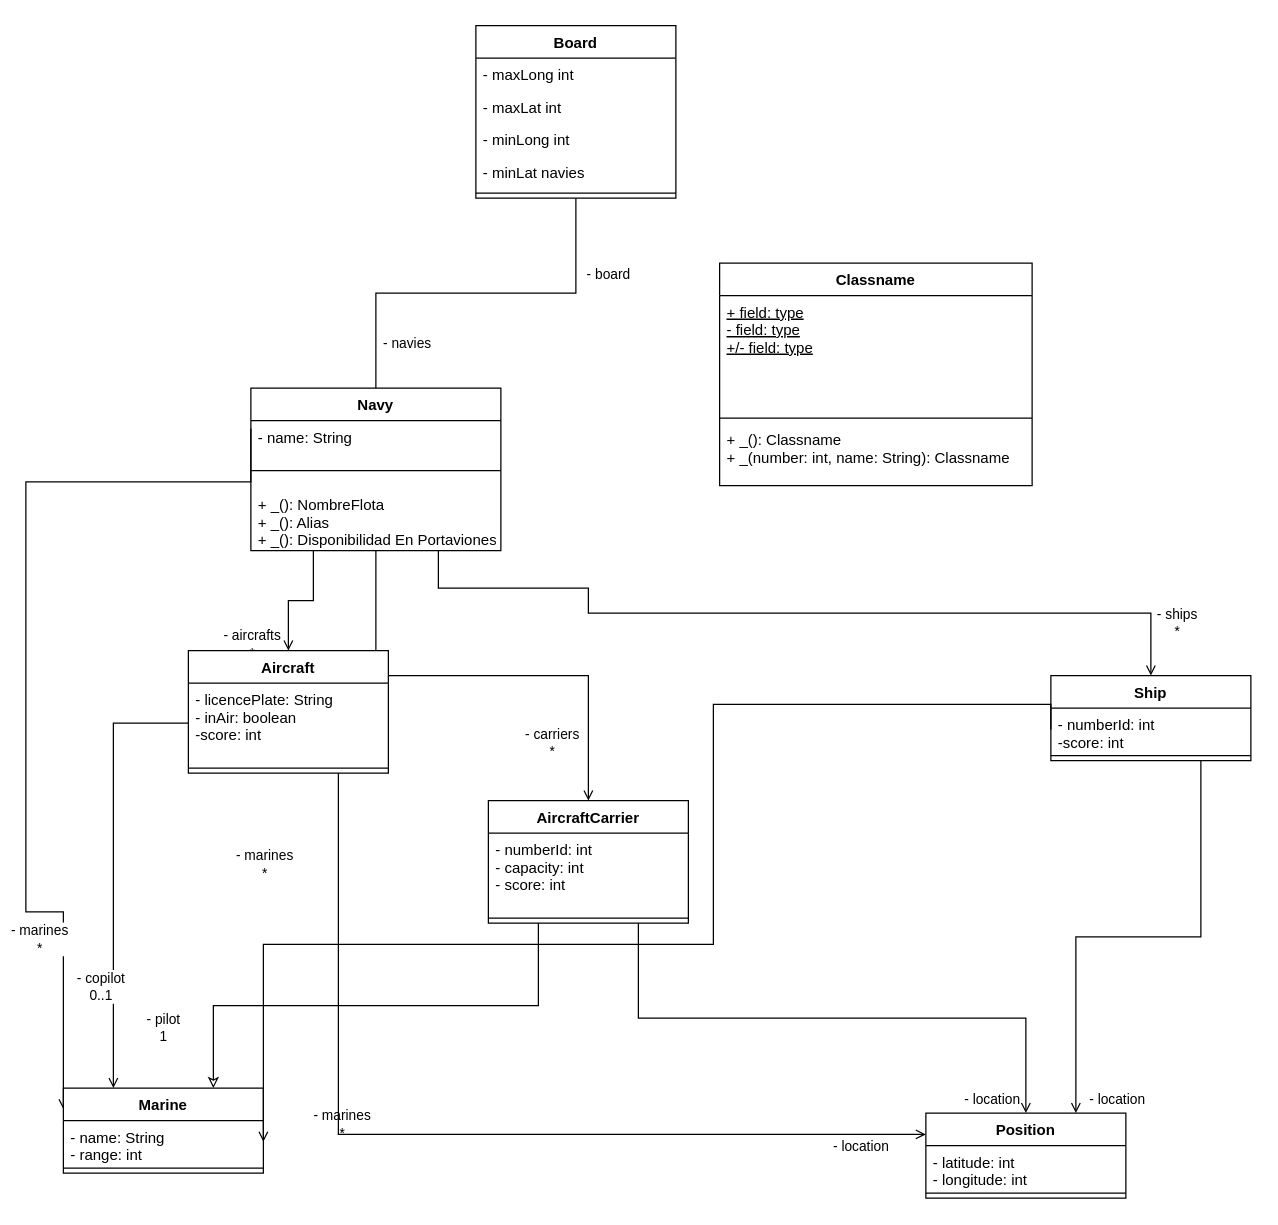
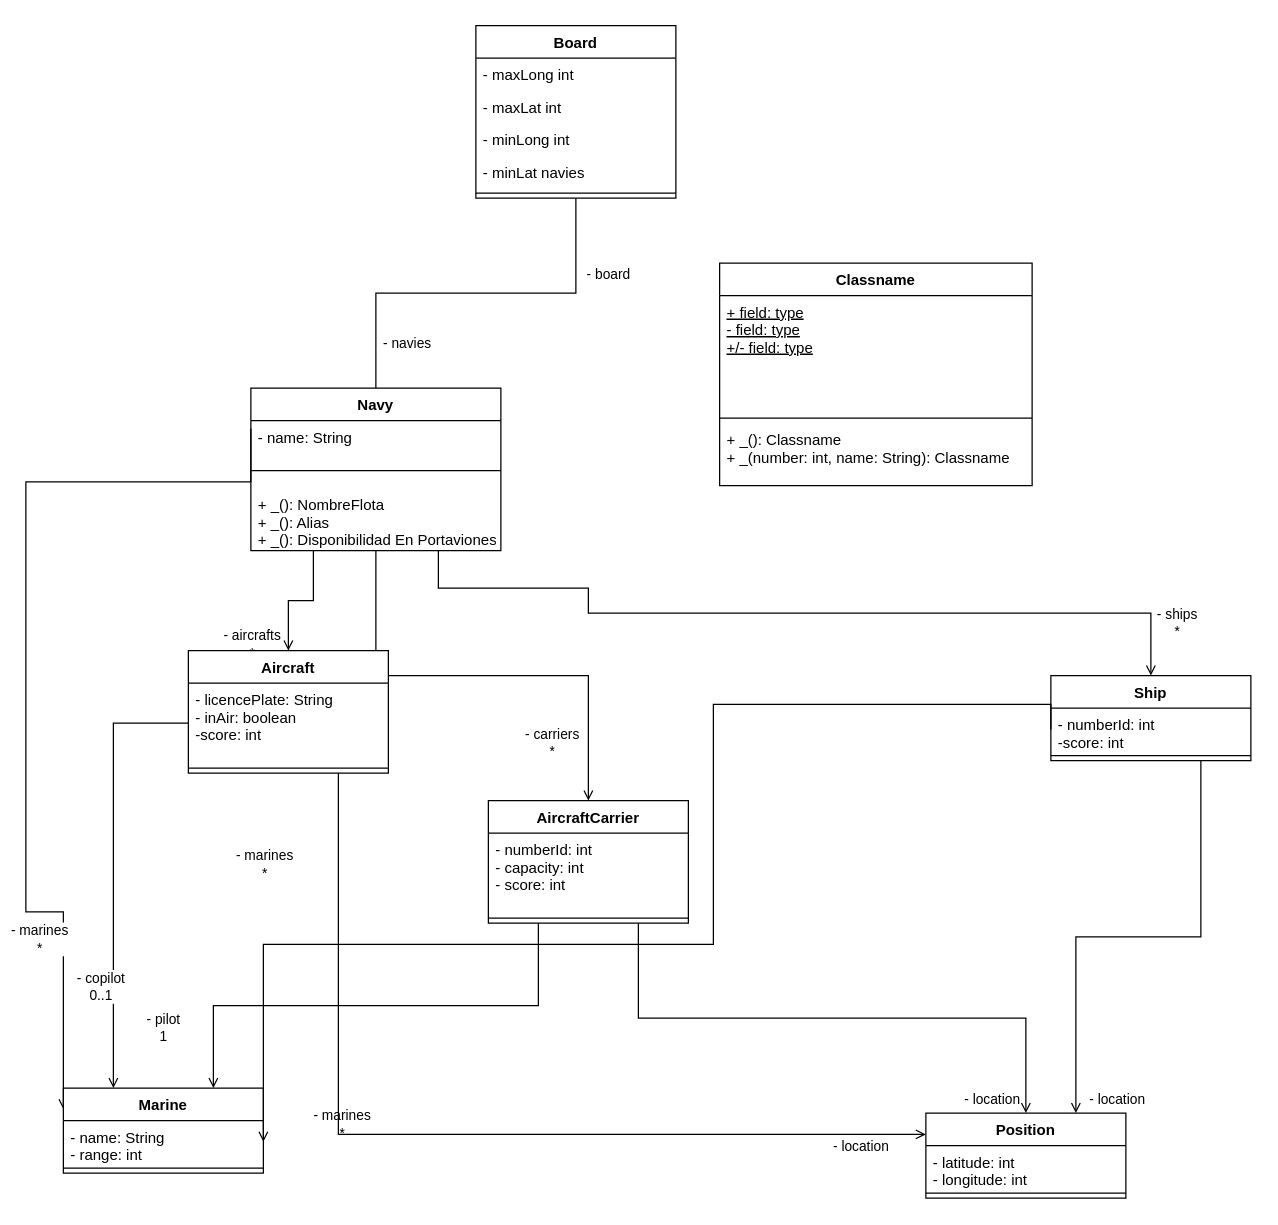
  <mxCell id="0" />
  <mxCell id="1" parent="0" />
  <mxCell id="2" value="- navies" style="edgeStyle=orthogonalEdgeStyle;rounded=0;orthogonalLoop=1;jettySize=auto;html=1;exitX=0.5;exitY=1;exitDx=0;exitDy=0;entryX=0.5;entryY=0;entryDx=0;entryDy=0;endArrow=none;endFill=0;" parent="1" source="4" target="18" edge="1"><mxGeometry x="0.767" y="25" relative="1" as="geometry"><mxPoint as="offset" /></mxGeometry></mxCell>
  <mxCell id="3" value="- board" style="edgeLabel;html=1;align=center;verticalAlign=middle;resizable=0;points=[];" parent="2" vertex="1" connectable="0"><mxGeometry x="-0.601" y="2" relative="1" as="geometry"><mxPoint x="23" y="-1.5" as="offset" /></mxGeometry></mxCell>
  <mxCell id="4" value="Board" style="swimlane;fontStyle=1;align=center;verticalAlign=top;childLayout=stackLayout;horizontal=1;startSize=26;horizontalStack=0;resizeParent=1;resizeParentMax=0;resizeLast=0;collapsible=1;marginBottom=0;" parent="1" vertex="1"><mxGeometry x="380" y="20" width="160" height="138" as="geometry" /></mxCell>
  <mxCell id="5" value="- maxLong int&#10;" style="text;strokeColor=none;fillColor=none;align=left;verticalAlign=top;spacingLeft=4;spacingRight=4;overflow=hidden;rotatable=0;points=[[0,0.5],[1,0.5]];portConstraint=eastwest;" vertex="1" parent="4"><mxGeometry y="26" width="160" height="26" as="geometry" /></mxCell>
  <mxCell id="6" value="- maxLat int&#10;" style="text;strokeColor=none;fillColor=none;align=left;verticalAlign=top;spacingLeft=4;spacingRight=4;overflow=hidden;rotatable=0;points=[[0,0.5],[1,0.5]];portConstraint=eastwest;" vertex="1" parent="4"><mxGeometry y="52" width="160" height="26" as="geometry" /></mxCell>
  <mxCell id="7" value="- minLong int&#10;" style="text;strokeColor=none;fillColor=none;align=left;verticalAlign=top;spacingLeft=4;spacingRight=4;overflow=hidden;rotatable=0;points=[[0,0.5],[1,0.5]];portConstraint=eastwest;" vertex="1" parent="4"><mxGeometry y="78" width="160" height="26" as="geometry" /></mxCell>
  <mxCell id="8" value="- minLat navies&#10;" style="text;strokeColor=none;fillColor=none;align=left;verticalAlign=top;spacingLeft=4;spacingRight=4;overflow=hidden;rotatable=0;points=[[0,0.5],[1,0.5]];portConstraint=eastwest;" vertex="1" parent="4"><mxGeometry y="104" width="160" height="26" as="geometry" /></mxCell>
  <mxCell id="9" value="" style="line;strokeWidth=1;fillColor=none;align=left;verticalAlign=middle;spacingTop=-1;spacingLeft=3;spacingRight=3;rotatable=0;labelPosition=right;points=[];portConstraint=eastwest;" parent="4" vertex="1"><mxGeometry y="130" width="160" height="8" as="geometry" /></mxCell>
  <mxCell id="10" style="edgeStyle=orthogonalEdgeStyle;rounded=0;orthogonalLoop=1;jettySize=auto;html=1;exitX=0.25;exitY=1;exitDx=0;exitDy=0;endArrow=open;endFill=0;" parent="1" source="18" target="24" edge="1"><mxGeometry relative="1" as="geometry" /></mxCell>
  <mxCell id="11" value="- aircrafts&lt;br&gt;*" style="edgeLabel;html=1;align=center;verticalAlign=middle;resizable=0;points=[];" parent="10" vertex="1" connectable="0"><mxGeometry x="0.78" relative="1" as="geometry"><mxPoint x="-30" y="5" as="offset" /></mxGeometry></mxCell>
  <mxCell id="12" style="edgeStyle=orthogonalEdgeStyle;rounded=0;orthogonalLoop=1;jettySize=auto;html=1;exitX=0.5;exitY=1;exitDx=0;exitDy=0;entryX=0.5;entryY=0;entryDx=0;entryDy=0;endArrow=open;endFill=0;" parent="1" source="18" target="29" edge="1"><mxGeometry relative="1" as="geometry" /></mxCell>
  <mxCell id="13" value="- carriers&lt;br&gt;*" style="edgeLabel;html=1;align=center;verticalAlign=middle;resizable=0;points=[];" parent="12" vertex="1" connectable="0"><mxGeometry x="0.756" y="-2" relative="1" as="geometry"><mxPoint x="-28" y="-2.0" as="offset" /></mxGeometry></mxCell>
  <mxCell id="14" style="edgeStyle=orthogonalEdgeStyle;rounded=0;orthogonalLoop=1;jettySize=auto;html=1;exitX=0.75;exitY=1;exitDx=0;exitDy=0;entryX=0.5;entryY=0;entryDx=0;entryDy=0;endArrow=open;endFill=0;" parent="1" source="18" target="33" edge="1"><mxGeometry relative="1" as="geometry"><Array as="points"><mxPoint x="445" y="470" /><mxPoint x="470" y="470" /><mxPoint x="470" y="490" /><mxPoint x="710" y="490" /></Array></mxGeometry></mxCell>
  <mxCell id="15" value="- ships&lt;br&gt;*" style="edgeLabel;html=1;align=center;verticalAlign=middle;resizable=0;points=[];" parent="14" vertex="1" connectable="0"><mxGeometry x="0.855" y="2" relative="1" as="geometry"><mxPoint x="18" y="6.0" as="offset" /></mxGeometry></mxCell>
  <mxCell id="16" style="edgeStyle=orthogonalEdgeStyle;rounded=0;orthogonalLoop=1;jettySize=auto;html=1;exitX=0;exitY=0.25;exitDx=0;exitDy=0;entryX=0;entryY=0.25;entryDx=0;entryDy=0;endArrow=open;endFill=0;" parent="1" source="18" target="36" edge="1"><mxGeometry relative="1" as="geometry"><Array as="points"><mxPoint x="20" y="385" /><mxPoint x="20" y="729" /></Array></mxGeometry></mxCell>
  <mxCell id="17" value="- marines&lt;br&gt;*" style="edgeLabel;html=1;align=center;verticalAlign=middle;resizable=0;points=[];" parent="16" vertex="1" connectable="0"><mxGeometry x="0.906" relative="1" as="geometry"><mxPoint x="222" y="47" as="offset" /></mxGeometry></mxCell>
  <mxCell id="18" value="Navy" style="swimlane;fontStyle=1;align=center;verticalAlign=top;childLayout=stackLayout;horizontal=1;startSize=26;horizontalStack=0;resizeParent=1;resizeParentMax=0;resizeLast=0;collapsible=1;marginBottom=0;" parent="1" vertex="1"><mxGeometry x="200" y="310" width="200" height="130" as="geometry" /></mxCell>
  <mxCell id="19" value="- name: String" style="text;strokeColor=none;fillColor=none;align=left;verticalAlign=top;spacingLeft=4;spacingRight=4;overflow=hidden;rotatable=0;points=[[0,0.5],[1,0.5]];portConstraint=eastwest;" parent="18" vertex="1"><mxGeometry y="26" width="200" height="26" as="geometry" /></mxCell>
  <mxCell id="20" value="" style="line;strokeWidth=1;fillColor=none;align=left;verticalAlign=middle;spacingTop=-1;spacingLeft=3;spacingRight=3;rotatable=0;labelPosition=right;points=[];portConstraint=eastwest;" parent="18" vertex="1"><mxGeometry y="52" width="200" height="28" as="geometry" /></mxCell>
  <mxCell id="21" value="+ _(): NombreFlota&#10;+ _(): Alias&#10;+ _(): Disponibilidad En Portaviones&#10;" style="text;strokeColor=none;fillColor=none;align=left;verticalAlign=top;spacingLeft=4;spacingRight=4;overflow=hidden;rotatable=0;points=[[0,0.5],[1,0.5]];portConstraint=eastwest;" vertex="1" parent="18"><mxGeometry y="80" width="200" height="50" as="geometry" /></mxCell>
  <mxCell id="22" style="edgeStyle=orthogonalEdgeStyle;rounded=0;orthogonalLoop=1;jettySize=auto;html=1;exitX=0.75;exitY=1;exitDx=0;exitDy=0;entryX=0;entryY=0.25;entryDx=0;entryDy=0;endArrow=open;endFill=0;" parent="1" source="24" target="39" edge="1"><mxGeometry relative="1" as="geometry" /></mxCell>
  <mxCell id="23" value="- location" style="edgeLabel;html=1;align=center;verticalAlign=middle;resizable=0;points=[];" parent="22" vertex="1" connectable="0"><mxGeometry x="0.861" y="1" relative="1" as="geometry"><mxPoint y="10" as="offset" /></mxGeometry></mxCell>
  <mxCell id="24" value="Aircraft" style="swimlane;fontStyle=1;align=center;verticalAlign=top;childLayout=stackLayout;horizontal=1;startSize=26;horizontalStack=0;resizeParent=1;resizeParentMax=0;resizeLast=0;collapsible=1;marginBottom=0;" parent="1" vertex="1"><mxGeometry x="150" y="520" width="160" height="98" as="geometry" /></mxCell>
  <mxCell id="25" value="- licencePlate: String&#10;- inAir: boolean&#10;-score: int" style="text;strokeColor=none;fillColor=none;align=left;verticalAlign=top;spacingLeft=4;spacingRight=4;overflow=hidden;rotatable=0;points=[[0,0.5],[1,0.5]];portConstraint=eastwest;" parent="24" vertex="1"><mxGeometry y="26" width="160" height="64" as="geometry" /></mxCell>
  <mxCell id="26" value="" style="line;strokeWidth=1;fillColor=none;align=left;verticalAlign=middle;spacingTop=-1;spacingLeft=3;spacingRight=3;rotatable=0;labelPosition=right;points=[];portConstraint=eastwest;" parent="24" vertex="1"><mxGeometry y="90" width="160" height="8" as="geometry" /></mxCell>
  <mxCell id="27" style="edgeStyle=orthogonalEdgeStyle;rounded=0;orthogonalLoop=1;jettySize=auto;html=1;exitX=0.75;exitY=1;exitDx=0;exitDy=0;endArrow=open;endFill=0;" parent="1" source="29" target="39" edge="1"><mxGeometry relative="1" as="geometry" /></mxCell>
- <mxCell id="28" style="edgeStyle=orthogonalEdgeStyle;rounded=0;orthogonalLoop=1;jettySize=auto;html=1;exitX=0.25;exitY=1;exitDx=0;exitDy=0;entryX=0.75;entryY=0;entryDx=0;entryDy=0;endArrow=classic;endFill=0;" parent="1" source="29" target="36" edge="1"><mxGeometry relative="1" as="geometry" /></mxCell>
+ <mxCell id="28" style="edgeStyle=orthogonalEdgeStyle;rounded=0;orthogonalLoop=1;jettySize=auto;html=1;exitX=0.25;exitY=1;exitDx=0;exitDy=0;entryX=0.75;entryY=0;entryDx=0;entryDy=0;endArrow=open;endFill=0;" parent="1" source="29" target="36" edge="1"><mxGeometry relative="1" as="geometry" /></mxCell>
  <mxCell id="29" value="AircraftCarrier&#10;" style="swimlane;fontStyle=1;align=center;verticalAlign=top;childLayout=stackLayout;horizontal=1;startSize=26;horizontalStack=0;resizeParent=1;resizeParentMax=0;resizeLast=0;collapsible=1;marginBottom=0;" parent="1" vertex="1"><mxGeometry x="390" y="640" width="160" height="98" as="geometry" /></mxCell>
  <mxCell id="30" value="- numberId: int&#10;- capacity: int&#10;- score: int" style="text;strokeColor=none;fillColor=none;align=left;verticalAlign=top;spacingLeft=4;spacingRight=4;overflow=hidden;rotatable=0;points=[[0,0.5],[1,0.5]];portConstraint=eastwest;" parent="29" vertex="1"><mxGeometry y="26" width="160" height="64" as="geometry" /></mxCell>
  <mxCell id="31" value="" style="line;strokeWidth=1;fillColor=none;align=left;verticalAlign=middle;spacingTop=-1;spacingLeft=3;spacingRight=3;rotatable=0;labelPosition=right;points=[];portConstraint=eastwest;" parent="29" vertex="1"><mxGeometry y="90" width="160" height="8" as="geometry" /></mxCell>
  <mxCell id="32" style="edgeStyle=orthogonalEdgeStyle;rounded=0;orthogonalLoop=1;jettySize=auto;html=1;exitX=0.75;exitY=1;exitDx=0;exitDy=0;entryX=0.75;entryY=0;entryDx=0;entryDy=0;endArrow=open;endFill=0;" parent="1" source="33" target="39" edge="1"><mxGeometry relative="1" as="geometry" /></mxCell>
  <mxCell id="33" value="Ship" style="swimlane;fontStyle=1;align=center;verticalAlign=top;childLayout=stackLayout;horizontal=1;startSize=26;horizontalStack=0;resizeParent=1;resizeParentMax=0;resizeLast=0;collapsible=1;marginBottom=0;" parent="1" vertex="1"><mxGeometry x="840" y="540" width="160" height="68" as="geometry" /></mxCell>
  <mxCell id="34" value="- numberId: int&#10;-score: int" style="text;strokeColor=none;fillColor=none;align=left;verticalAlign=top;spacingLeft=4;spacingRight=4;overflow=hidden;rotatable=0;points=[[0,0.5],[1,0.5]];portConstraint=eastwest;" parent="33" vertex="1"><mxGeometry y="26" width="160" height="34" as="geometry" /></mxCell>
  <mxCell id="35" value="" style="line;strokeWidth=1;fillColor=none;align=left;verticalAlign=middle;spacingTop=-1;spacingLeft=3;spacingRight=3;rotatable=0;labelPosition=right;points=[];portConstraint=eastwest;" parent="33" vertex="1"><mxGeometry y="60" width="160" height="8" as="geometry" /></mxCell>
  <mxCell id="36" value="Marine" style="swimlane;fontStyle=1;align=center;verticalAlign=top;childLayout=stackLayout;horizontal=1;startSize=26;horizontalStack=0;resizeParent=1;resizeParentMax=0;resizeLast=0;collapsible=1;marginBottom=0;" parent="1" vertex="1"><mxGeometry x="50" y="870" width="160" height="68" as="geometry" /></mxCell>
  <mxCell id="37" value="- name: String&#10;- range: int" style="text;strokeColor=none;fillColor=none;align=left;verticalAlign=top;spacingLeft=4;spacingRight=4;overflow=hidden;rotatable=0;points=[[0,0.5],[1,0.5]];portConstraint=eastwest;" parent="36" vertex="1"><mxGeometry y="26" width="160" height="34" as="geometry" /></mxCell>
  <mxCell id="38" value="" style="line;strokeWidth=1;fillColor=none;align=left;verticalAlign=middle;spacingTop=-1;spacingLeft=3;spacingRight=3;rotatable=0;labelPosition=right;points=[];portConstraint=eastwest;" parent="36" vertex="1"><mxGeometry y="60" width="160" height="8" as="geometry" /></mxCell>
  <mxCell id="39" value="Position" style="swimlane;fontStyle=1;align=center;verticalAlign=top;childLayout=stackLayout;horizontal=1;startSize=26;horizontalStack=0;resizeParent=1;resizeParentMax=0;resizeLast=0;collapsible=1;marginBottom=0;" parent="1" vertex="1"><mxGeometry x="740" y="890" width="160" height="68" as="geometry" /></mxCell>
  <mxCell id="40" value="- latitude: int&#10;- longitude: int" style="text;strokeColor=none;fillColor=none;align=left;verticalAlign=top;spacingLeft=4;spacingRight=4;overflow=hidden;rotatable=0;points=[[0,0.5],[1,0.5]];portConstraint=eastwest;" parent="39" vertex="1"><mxGeometry y="26" width="160" height="34" as="geometry" /></mxCell>
  <mxCell id="41" value="" style="line;strokeWidth=1;fillColor=none;align=left;verticalAlign=middle;spacingTop=-1;spacingLeft=3;spacingRight=3;rotatable=0;labelPosition=right;points=[];portConstraint=eastwest;" parent="39" vertex="1"><mxGeometry y="60" width="160" height="8" as="geometry" /></mxCell>
  <mxCell id="42" style="edgeStyle=orthogonalEdgeStyle;rounded=0;orthogonalLoop=1;jettySize=auto;html=1;entryX=1;entryY=0.5;entryDx=0;entryDy=0;endArrow=open;endFill=0;exitX=0;exitY=0.5;exitDx=0;exitDy=0;" parent="1" source="34" target="37" edge="1"><mxGeometry relative="1" as="geometry"><mxPoint x="610" y="550" as="sourcePoint" /><Array as="points"><mxPoint x="570" y="563" /><mxPoint x="570" y="755" /></Array></mxGeometry></mxCell>
  <mxCell id="43" style="edgeStyle=orthogonalEdgeStyle;rounded=0;orthogonalLoop=1;jettySize=auto;html=1;exitX=0;exitY=0.5;exitDx=0;exitDy=0;entryX=0.25;entryY=0;entryDx=0;entryDy=0;endArrow=open;endFill=0;" parent="1" source="25" target="36" edge="1"><mxGeometry relative="1" as="geometry" /></mxCell>
  <mxCell id="44" value="- pilot&lt;br&gt;1" style="edgeLabel;html=1;align=center;verticalAlign=middle;resizable=0;points=[];" parent="43" vertex="1" connectable="0"><mxGeometry x="0.773" y="-2" relative="1" as="geometry"><mxPoint x="42" y="-9" as="offset" /></mxGeometry></mxCell>
  <mxCell id="45" value="- copilot&lt;br&gt;0..1" style="edgeLabel;html=1;align=center;verticalAlign=middle;resizable=0;points=[];" parent="43" vertex="1" connectable="0"><mxGeometry x="0.349" relative="1" as="geometry"><mxPoint x="-10" y="33" as="offset" /></mxGeometry></mxCell>
  <mxCell id="46" value="- marines&lt;br&gt;*" style="edgeLabel;html=1;align=center;verticalAlign=middle;resizable=0;points=[];" parent="1" vertex="1" connectable="0"><mxGeometry x="30" y="750" as="geometry" /></mxCell>
  <mxCell id="47" value="- marines&lt;br&gt;*" style="edgeLabel;html=1;align=center;verticalAlign=middle;resizable=0;points=[];" parent="1" vertex="1" connectable="0"><mxGeometry x="210" y="690" as="geometry" /></mxCell>
  <mxCell id="48" value="- location" style="edgeLabel;html=1;align=center;verticalAlign=middle;resizable=0;points=[];" parent="1" vertex="1" connectable="0"><mxGeometry x="720" y="924" as="geometry"><mxPoint x="72" y="-46" as="offset" /></mxGeometry></mxCell>
  <mxCell id="49" value="- location" style="edgeLabel;html=1;align=center;verticalAlign=middle;resizable=0;points=[];" parent="1" vertex="1" connectable="0"><mxGeometry x="820" y="924" as="geometry"><mxPoint x="72" y="-46" as="offset" /></mxGeometry></mxCell>
  <mxCell id="50" value="Classname" style="swimlane;fontStyle=1;align=center;verticalAlign=top;childLayout=stackLayout;horizontal=1;startSize=26;horizontalStack=0;resizeParent=1;resizeParentMax=0;resizeLast=0;collapsible=1;marginBottom=0;" parent="1" vertex="1"><mxGeometry x="575" y="210" width="250" height="178" as="geometry" /></mxCell>
  <mxCell id="51" value="+ field: type&#10;- field: type&#10;+/- field: type" style="text;strokeColor=none;fillColor=none;align=left;verticalAlign=top;spacingLeft=4;spacingRight=4;overflow=hidden;rotatable=0;points=[[0,0.5],[1,0.5]];portConstraint=eastwest;fontStyle=4" parent="50" vertex="1"><mxGeometry y="26" width="250" height="94" as="geometry" /></mxCell>
  <mxCell id="52" value="" style="line;strokeWidth=1;fillColor=none;align=left;verticalAlign=middle;spacingTop=-1;spacingLeft=3;spacingRight=3;rotatable=0;labelPosition=right;points=[];portConstraint=eastwest;" parent="50" vertex="1"><mxGeometry y="120" width="250" height="8" as="geometry" /></mxCell>
  <mxCell id="53" value="+ _(): Classname&#10;+ _(number: int, name: String): Classname" style="text;strokeColor=none;fillColor=none;align=left;verticalAlign=top;spacingLeft=4;spacingRight=4;overflow=hidden;rotatable=0;points=[[0,0.5],[1,0.5]];portConstraint=eastwest;" parent="50" vertex="1"><mxGeometry y="128" width="250" height="50" as="geometry" /></mxCell>
